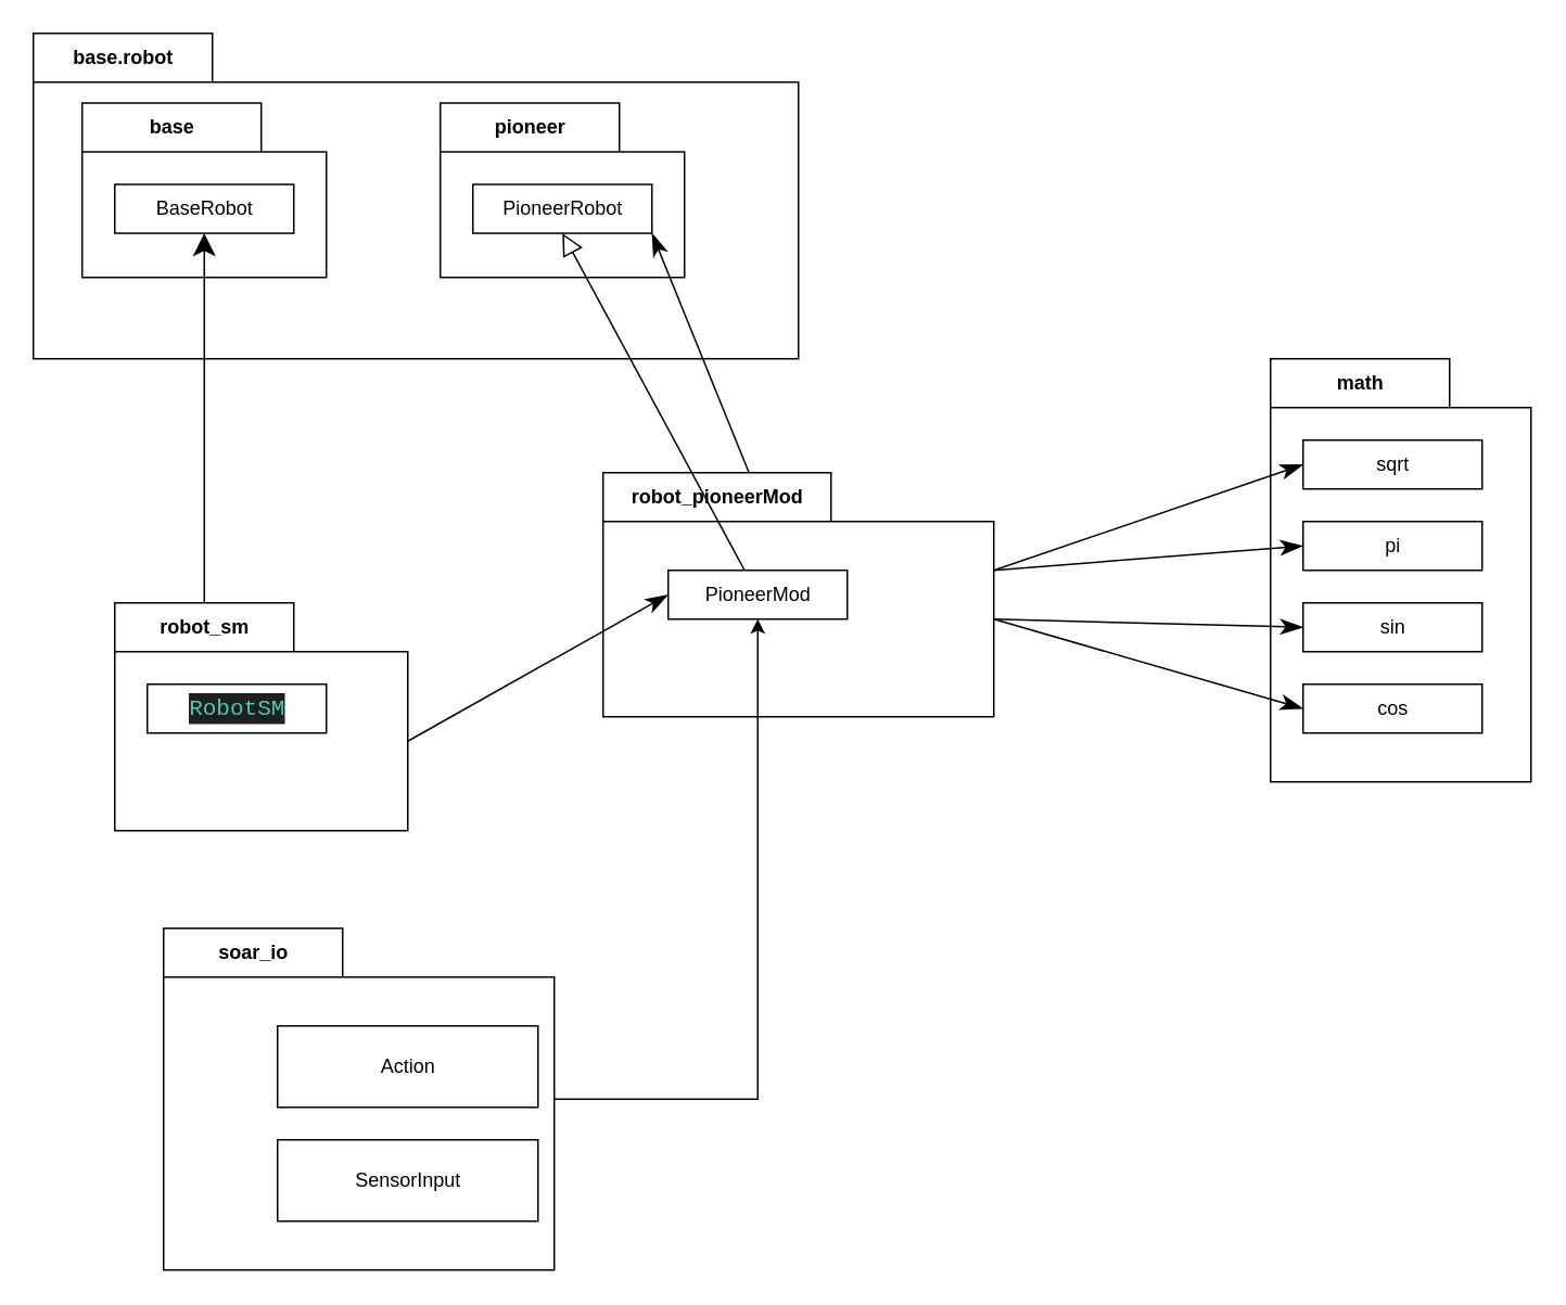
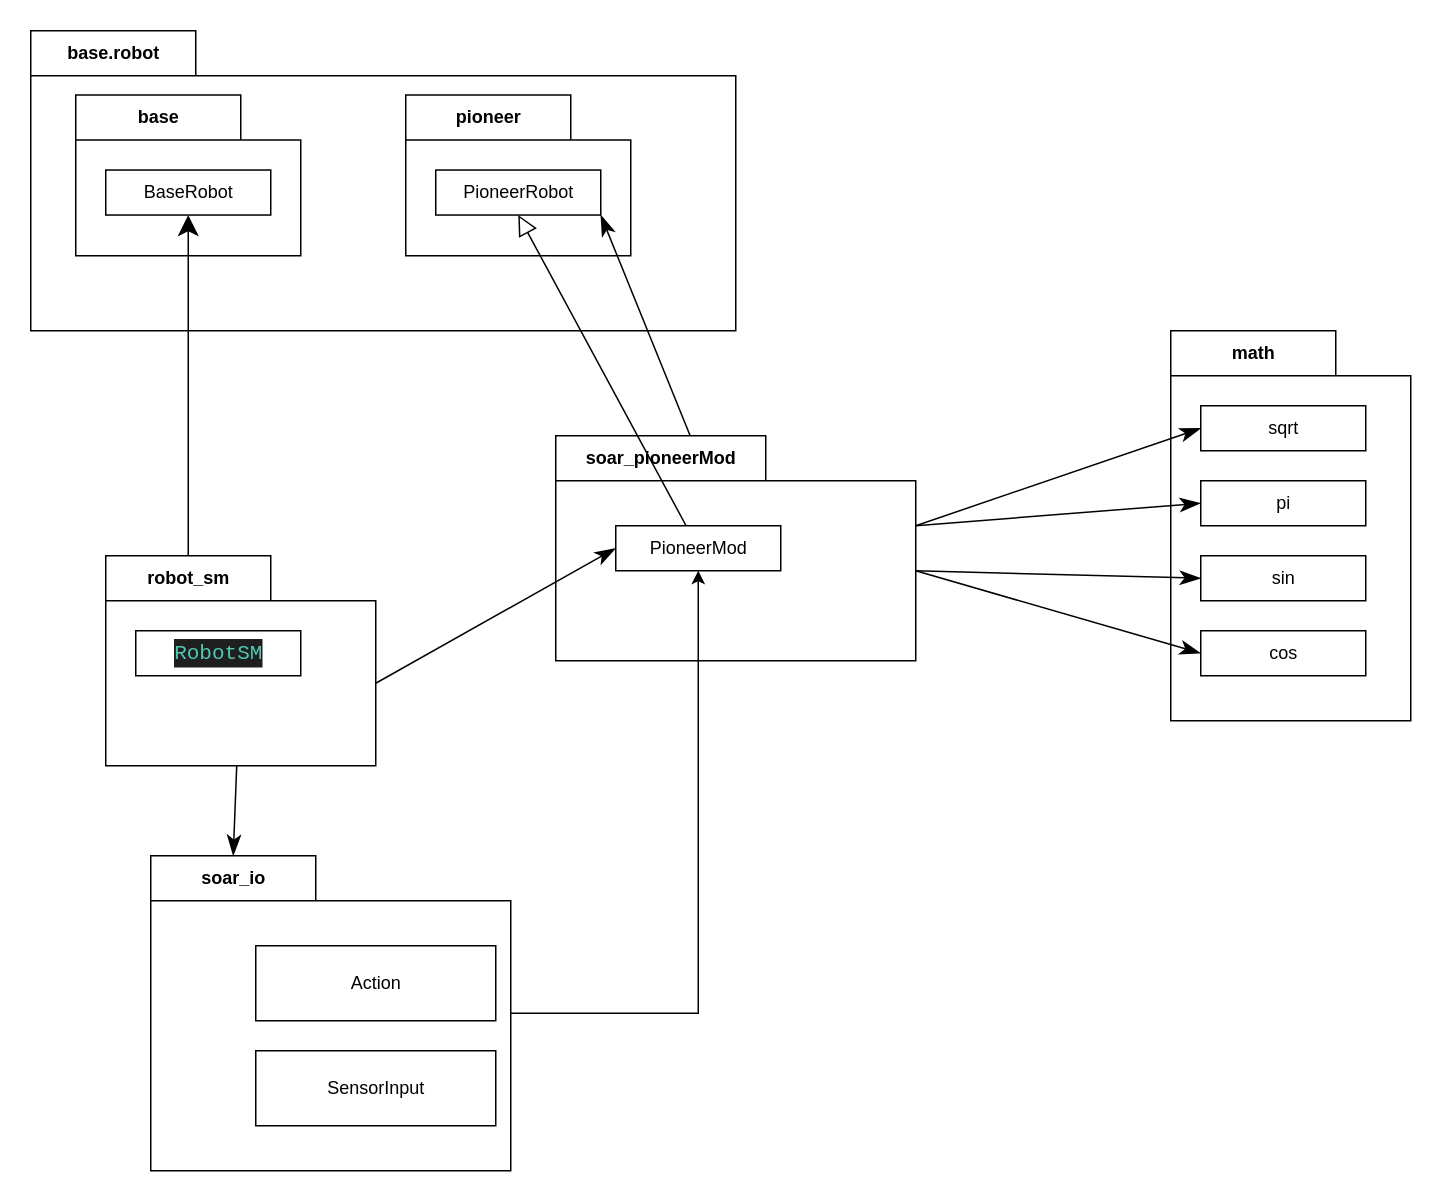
  <mxCell id="0" />
  <mxCell id="1" parent="0" />
  <mxCell id="2" value="math" style="shape=folder;fontStyle=1;tabWidth=110;tabHeight=30;tabPosition=left;html=1;boundedLbl=1;labelInHeader=1;container=1;collapsible=0;recursiveResize=0;" parent="1" vertex="1"><mxGeometry x="780" y="220" width="160" height="260" as="geometry" /></mxCell>
  <mxCell id="3" value="sqrt" style="html=1;" parent="2" vertex="1"><mxGeometry width="110" height="30" relative="1" as="geometry"><mxPoint x="20" y="50" as="offset" /></mxGeometry></mxCell>
  <mxCell id="4" value="pi" style="html=1;" parent="2" vertex="1"><mxGeometry width="110" height="30" relative="1" as="geometry"><mxPoint x="20" y="100" as="offset" /></mxGeometry></mxCell>
  <mxCell id="5" value="sin" style="html=1;" parent="2" vertex="1"><mxGeometry width="110" height="30" relative="1" as="geometry"><mxPoint x="20" y="150" as="offset" /></mxGeometry></mxCell>
  <mxCell id="6" value="cos" style="html=1;" parent="2" vertex="1"><mxGeometry width="110" height="30" relative="1" as="geometry"><mxPoint x="20" y="200" as="offset" /></mxGeometry></mxCell>
  <mxCell id="7" value="base.robot" style="shape=folder;fontStyle=1;tabWidth=110;tabHeight=30;tabPosition=left;html=1;boundedLbl=1;labelInHeader=1;container=1;collapsible=0;" parent="1" vertex="1"><mxGeometry x="20" y="20" width="470" height="200" as="geometry" /></mxCell>
  <mxCell id="8" value="" style="html=1;strokeColor=none;resizeWidth=1;resizeHeight=1;fillColor=none;part=1;connectable=0;allowArrows=0;deletable=0;" parent="7" vertex="1"><mxGeometry width="470" height="140" relative="1" as="geometry"><mxPoint y="30" as="offset" /></mxGeometry></mxCell>
  <mxCell id="9" value="base" style="shape=folder;fontStyle=1;tabWidth=110;tabHeight=30;tabPosition=left;html=1;boundedLbl=1;labelInHeader=1;container=1;collapsible=0;recursiveResize=0;" parent="7" vertex="1"><mxGeometry x="30" y="42.86" width="150" height="107.14" as="geometry" /></mxCell>
  <mxCell id="10" value="BaseRobot" style="html=1;" parent="9" vertex="1"><mxGeometry width="110" height="30" relative="1" as="geometry"><mxPoint x="20" y="50" as="offset" /></mxGeometry></mxCell>
  <mxCell id="11" value="pioneer" style="shape=folder;fontStyle=1;tabWidth=110;tabHeight=30;tabPosition=left;html=1;boundedLbl=1;labelInHeader=1;container=1;collapsible=0;recursiveResize=0;" parent="7" vertex="1"><mxGeometry x="250" y="42.86" width="150" height="107.14" as="geometry" /></mxCell>
  <mxCell id="12" value="PioneerRobot" style="html=1;" parent="11" vertex="1"><mxGeometry width="110" height="30" relative="1" as="geometry"><mxPoint x="20" y="50" as="offset" /></mxGeometry></mxCell>
  <mxCell id="13" style="edgeStyle=none;html=1;entryX=1;entryY=1;entryDx=0;entryDy=0;endArrow=classicThin;endFill=1;endSize=11;" parent="1" source="18" target="12" edge="1"><mxGeometry relative="1" as="geometry" /></mxCell>
  <mxCell id="14" style="edgeStyle=none;html=1;entryX=0;entryY=0.5;entryDx=0;entryDy=0;endArrow=classicThin;endFill=1;endSize=11;exitX=0;exitY=0;exitDx=240;exitDy=60;exitPerimeter=0;" parent="1" source="18" target="3" edge="1"><mxGeometry relative="1" as="geometry" /></mxCell>
  <mxCell id="15" style="edgeStyle=none;html=1;entryX=0;entryY=0.5;entryDx=0;entryDy=0;endArrow=classicThin;endFill=1;endSize=11;exitX=0;exitY=0;exitDx=240;exitDy=60;exitPerimeter=0;" parent="1" source="18" target="4" edge="1"><mxGeometry relative="1" as="geometry" /></mxCell>
  <mxCell id="16" style="edgeStyle=none;html=1;entryX=0;entryY=0.5;entryDx=0;entryDy=0;endArrow=classicThin;endFill=1;endSize=11;exitX=0;exitY=0;exitDx=240;exitDy=90;exitPerimeter=0;" parent="1" source="18" target="5" edge="1"><mxGeometry relative="1" as="geometry" /></mxCell>
  <mxCell id="17" style="edgeStyle=none;html=1;entryX=0;entryY=0.5;entryDx=0;entryDy=0;endArrow=classicThin;endFill=1;endSize=11;exitX=0;exitY=0;exitDx=240;exitDy=90;exitPerimeter=0;" parent="1" source="18" target="6" edge="1"><mxGeometry relative="1" as="geometry" /></mxCell>
- <mxCell id="18" value="robot_pioneerMod" style="shape=folder;fontStyle=1;tabWidth=140;tabHeight=30;tabPosition=left;html=1;boundedLbl=1;labelInHeader=1;container=1;collapsible=0;recursiveResize=0;" parent="1" vertex="1"><mxGeometry x="370" y="290" width="240" height="150" as="geometry" /></mxCell>
+ <mxCell id="18" value="soar_pioneerMod" style="shape=folder;fontStyle=1;tabWidth=140;tabHeight=30;tabPosition=left;html=1;boundedLbl=1;labelInHeader=1;container=1;collapsible=0;recursiveResize=0;" parent="1" vertex="1"><mxGeometry x="370" y="290" width="240" height="150" as="geometry" /></mxCell>
  <mxCell id="19" value="PioneerMod" style="html=1;" parent="18" vertex="1"><mxGeometry width="110" height="30" relative="1" as="geometry"><mxPoint x="40" y="60" as="offset" /></mxGeometry></mxCell>
  <mxCell id="20" style="edgeStyle=none;html=1;entryX=0.5;entryY=1;entryDx=0;entryDy=0;endArrow=block;endFill=0;endSize=11;" parent="18" source="19" target="12" edge="1"><mxGeometry relative="1" as="geometry" /></mxCell>
+ <mxCell id="21" style="edgeStyle=none;html=1;entryX=0;entryY=0;entryDx=55;entryDy=0;entryPerimeter=0;endArrow=classicThin;endFill=1;endSize=11;" parent="1" source="22" target="25" edge="1"><mxGeometry relative="1" as="geometry" /></mxCell>
  <mxCell id="22" value="robot_sm" style="shape=folder;fontStyle=1;tabWidth=110;tabHeight=30;tabPosition=left;html=1;boundedLbl=1;labelInHeader=1;container=1;collapsible=0;recursiveResize=0;" parent="1" vertex="1"><mxGeometry x="70" y="370" width="180" height="140" as="geometry" /></mxCell>
  <mxCell id="23" value="&lt;div style=&quot;color: rgb(204, 204, 204); background-color: rgb(31, 31, 31); font-family: Consolas, &amp;quot;Courier New&amp;quot;, monospace; font-size: 14px; line-height: 19px;&quot;&gt;&lt;span style=&quot;color: #4ec9b0;&quot;&gt;RobotSM&lt;/span&gt;&lt;/div&gt;" style="html=1;" parent="22" vertex="1"><mxGeometry width="110" height="30" relative="1" as="geometry"><mxPoint x="20" y="50" as="offset" /></mxGeometry></mxCell>
  <mxCell id="24" style="edgeStyle=orthogonalEdgeStyle;rounded=0;orthogonalLoop=1;jettySize=auto;html=1;entryX=0.5;entryY=1;entryDx=0;entryDy=0;" edge="1" parent="1" source="25" target="19"><mxGeometry relative="1" as="geometry" /></mxCell>
  <mxCell id="25" value="soar_io" style="shape=folder;fontStyle=1;tabWidth=110;tabHeight=30;tabPosition=left;html=1;boundedLbl=1;labelInHeader=1;container=1;collapsible=0;recursiveResize=0;" parent="1" vertex="1"><mxGeometry x="100" y="570" width="240" height="210" as="geometry" /></mxCell>
  <mxCell id="26" value="Action" style="html=1;" parent="25" vertex="1"><mxGeometry width="160" height="50" relative="1" as="geometry"><mxPoint x="70" y="60" as="offset" /></mxGeometry></mxCell>
  <mxCell id="27" value="SensorInput" style="html=1;" parent="25" vertex="1"><mxGeometry width="160" height="50" relative="1" as="geometry"><mxPoint x="70" y="130" as="offset" /></mxGeometry></mxCell>
  <mxCell id="28" style="edgeStyle=none;html=1;entryX=0;entryY=0.5;entryDx=0;entryDy=0;endArrow=classicThin;endFill=1;endSize=11;exitX=0;exitY=0;exitDx=180;exitDy=85;exitPerimeter=0;" parent="1" source="22" target="19" edge="1"><mxGeometry relative="1" as="geometry" /></mxCell>
  <mxCell id="29" style="edgeStyle=none;html=1;entryX=0.5;entryY=1;entryDx=0;entryDy=0;endArrow=classic;endFill=1;endSize=11;exitX=0;exitY=0;exitDx=55;exitDy=0;exitPerimeter=0;" parent="1" source="22" target="10" edge="1"><mxGeometry relative="1" as="geometry" /></mxCell>
